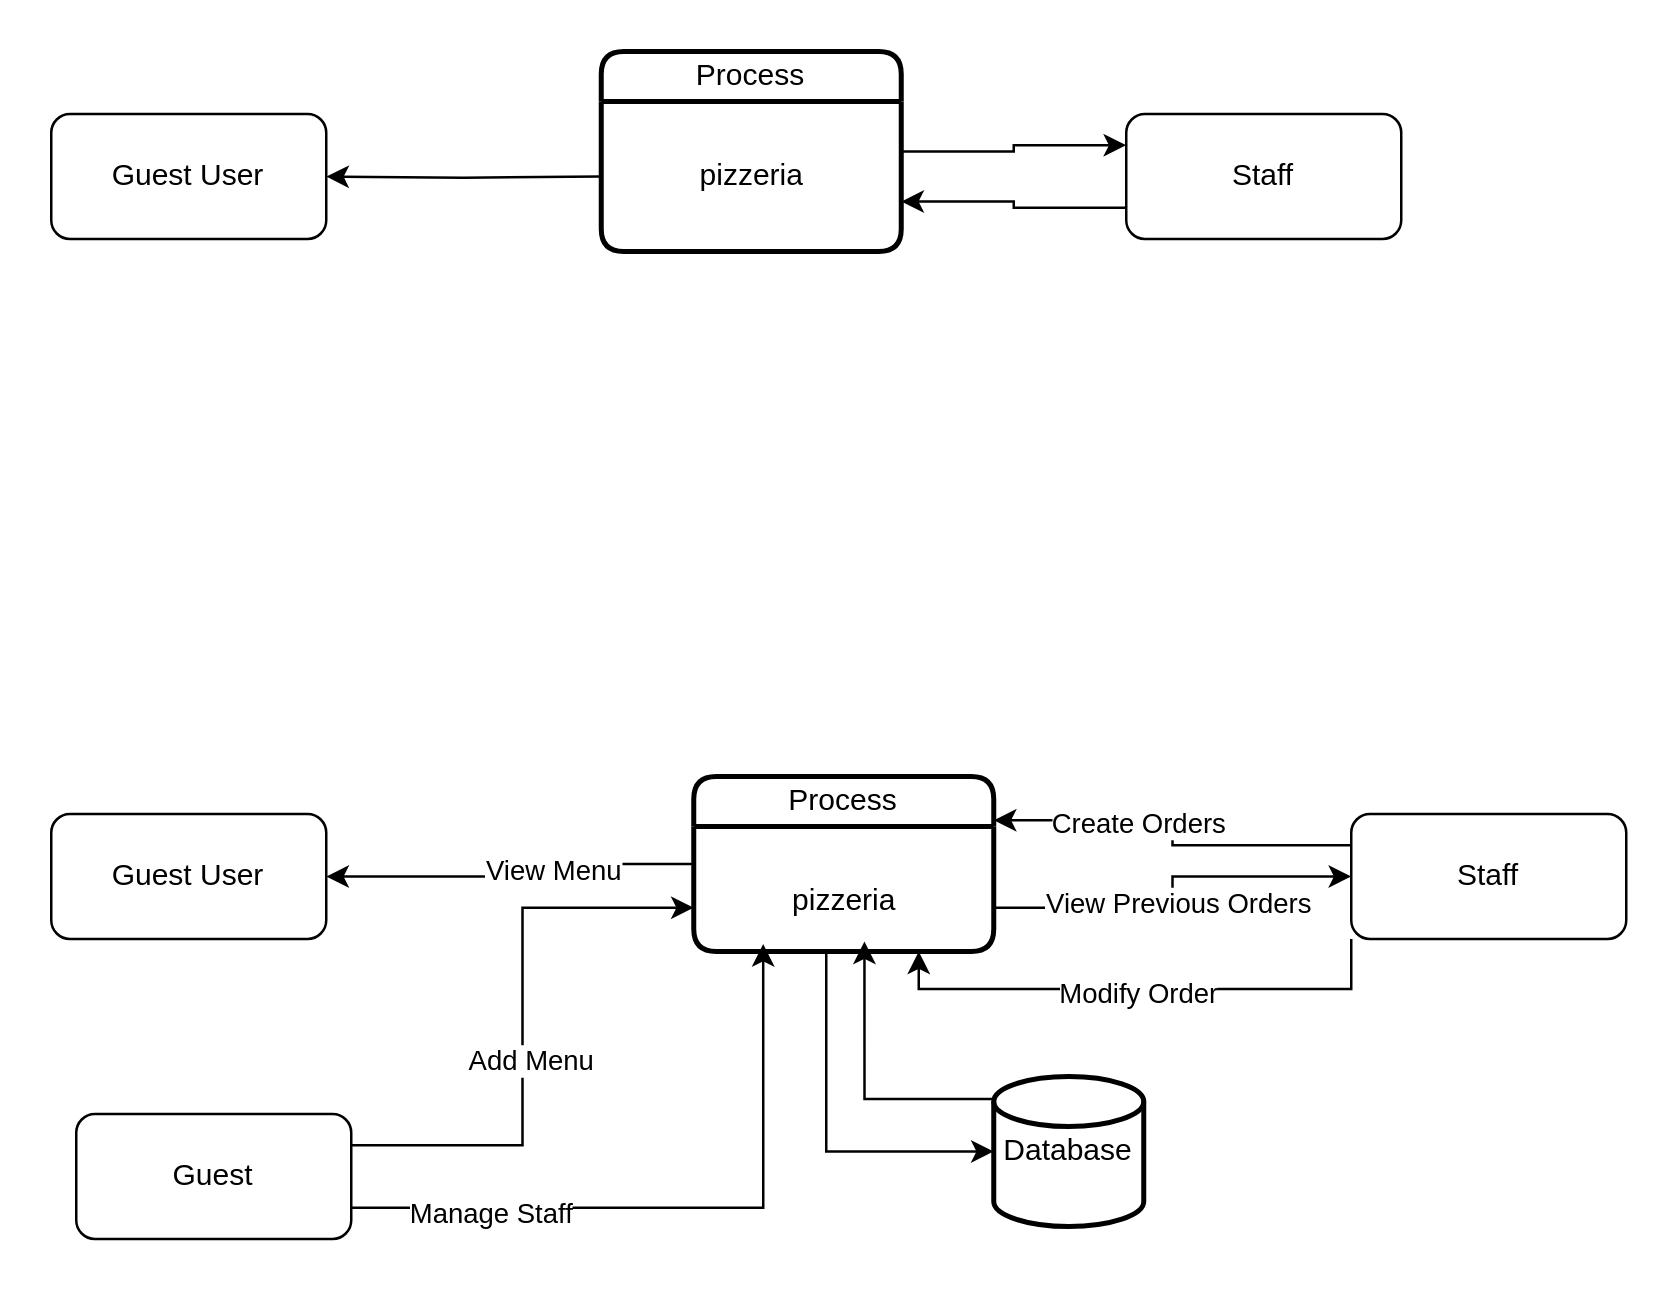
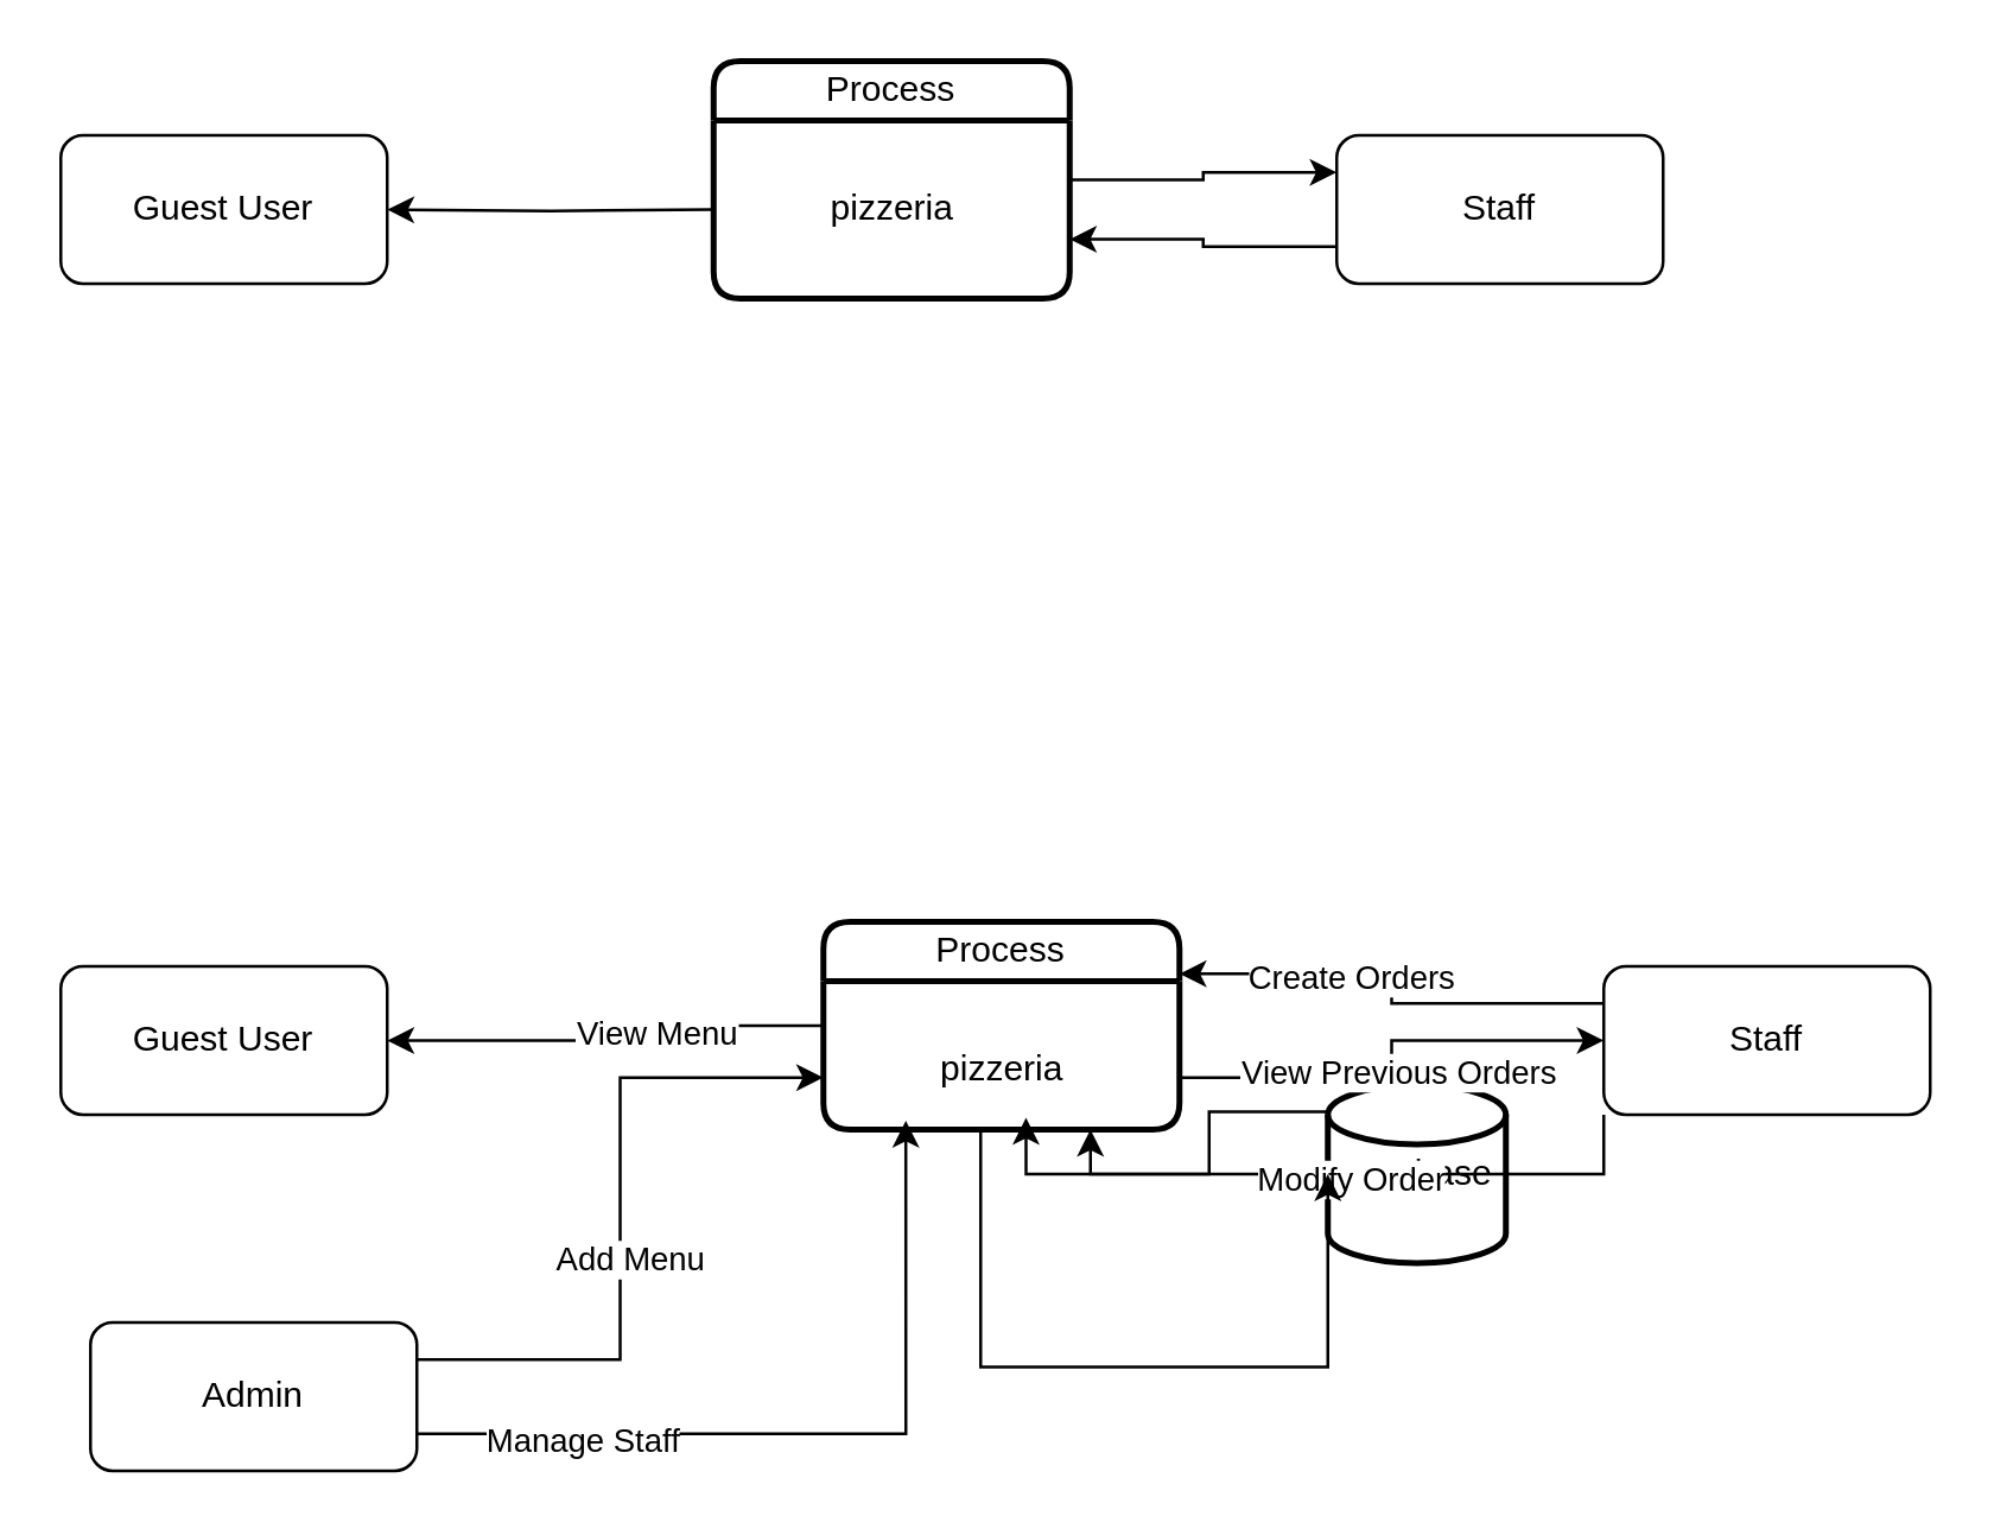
  <mxCell id="0" />
  <mxCell id="1" parent="0" />
  <mxCell id="2" value="Guest User" style="rounded=1;whiteSpace=wrap;html=1;" parent="1" vertex="1"><mxGeometry x="20" y="45" width="110" height="50" as="geometry" /></mxCell>
  <mxCell id="3" style="edgeStyle=orthogonalEdgeStyle;rounded=0;orthogonalLoop=1;jettySize=auto;html=1;exitX=0;exitY=0.75;exitDx=0;exitDy=0;entryX=1;entryY=0.75;entryDx=0;entryDy=0;" edge="1" parent="1" source="4" target="6"><mxGeometry relative="1" as="geometry" /></mxCell>
  <mxCell id="4" value="Staff" style="rounded=1;whiteSpace=wrap;html=1;" parent="1" vertex="1"><mxGeometry x="450" y="45" width="110" height="50" as="geometry" /></mxCell>
  <mxCell id="5" style="edgeStyle=orthogonalEdgeStyle;rounded=0;orthogonalLoop=1;jettySize=auto;html=1;exitX=1;exitY=0.5;exitDx=0;exitDy=0;entryX=0;entryY=0.25;entryDx=0;entryDy=0;" edge="1" parent="1" source="6" target="4"><mxGeometry relative="1" as="geometry" /></mxCell>
  <mxCell id="6" value="Process" style="swimlane;html=1;startSize=20;fontStyle=0;collapsible=0;horizontal=1;swimlaneLine=1;strokeWidth=2;swimlaneFillColor=#ffffff;whiteSpace=wrap;rounded=1;" parent="1" vertex="1"><mxGeometry x="240" y="20" width="120" height="80" as="geometry" /></mxCell>
  <mxCell id="7" value="pizzeria" style="text;html=1;align=center;verticalAlign=middle;resizable=0;points=[];autosize=1;strokeColor=none;fillColor=none;" parent="6" vertex="1"><mxGeometry x="30" y="35" width="60" height="30" as="geometry" /></mxCell>
- <mxCell id="8" value="Database" style="strokeWidth=2;html=1;shape=mxgraph.flowchart.database;whiteSpace=wrap;" vertex="1" parent="1"><mxGeometry x="397" y="430" width="60" height="60" as="geometry" /></mxCell>
+ <mxCell id="8" value="Database" style="strokeWidth=2;html=1;shape=mxgraph.flowchart.database;whiteSpace=wrap;" vertex="1" parent="1"><mxGeometry x="447" y="365" width="60" height="60" as="geometry" /></mxCell>
  <mxCell id="9" style="edgeStyle=orthogonalEdgeStyle;rounded=0;orthogonalLoop=1;jettySize=auto;html=1;" edge="1" parent="1" target="2"><mxGeometry relative="1" as="geometry"><mxPoint x="240" y="70" as="sourcePoint" /></mxGeometry></mxCell>
  <mxCell id="10" value="Guest User" style="rounded=1;whiteSpace=wrap;html=1;" vertex="1" parent="1"><mxGeometry x="20" y="325" width="110" height="50" as="geometry" /></mxCell>
  <mxCell id="11" style="edgeStyle=orthogonalEdgeStyle;rounded=0;orthogonalLoop=1;jettySize=auto;html=1;exitX=0;exitY=0.25;exitDx=0;exitDy=0;entryX=1;entryY=0.25;entryDx=0;entryDy=0;" edge="1" parent="1" source="15" target="20"><mxGeometry relative="1" as="geometry" /></mxCell>
  <mxCell id="12" value="Create Orders" style="edgeLabel;html=1;align=center;verticalAlign=middle;resizable=0;points=[];" vertex="1" connectable="0" parent="11"><mxGeometry x="0.255" y="1" relative="1" as="geometry"><mxPoint as="offset" /></mxGeometry></mxCell>
  <mxCell id="13" style="edgeStyle=orthogonalEdgeStyle;rounded=0;orthogonalLoop=1;jettySize=auto;html=1;exitX=0;exitY=1;exitDx=0;exitDy=0;entryX=0.75;entryY=1;entryDx=0;entryDy=0;" edge="1" parent="1" source="15" target="20"><mxGeometry relative="1" as="geometry" /></mxCell>
  <mxCell id="14" value="Modify Order" style="edgeLabel;html=1;align=center;verticalAlign=middle;resizable=0;points=[];" vertex="1" connectable="0" parent="13"><mxGeometry x="0.019" y="1" relative="1" as="geometry"><mxPoint as="offset" /></mxGeometry></mxCell>
  <mxCell id="15" value="Staff" style="rounded=1;whiteSpace=wrap;html=1;" vertex="1" parent="1"><mxGeometry x="540" y="325" width="110" height="50" as="geometry" /></mxCell>
  <mxCell id="16" style="edgeStyle=orthogonalEdgeStyle;rounded=0;orthogonalLoop=1;jettySize=auto;html=1;" edge="1" parent="1" source="20" target="10"><mxGeometry relative="1" as="geometry" /></mxCell>
  <mxCell id="17" value="View Menu" style="edgeLabel;html=1;align=center;verticalAlign=middle;resizable=0;points=[];" vertex="1" connectable="0" parent="16"><mxGeometry x="-0.25" y="2" relative="1" as="geometry"><mxPoint as="offset" /></mxGeometry></mxCell>
  <mxCell id="18" style="edgeStyle=orthogonalEdgeStyle;rounded=0;orthogonalLoop=1;jettySize=auto;html=1;exitX=1;exitY=0.75;exitDx=0;exitDy=0;" edge="1" parent="1" source="20" target="15"><mxGeometry relative="1" as="geometry" /></mxCell>
  <mxCell id="19" value="View Previous Orders" style="edgeLabel;html=1;align=center;verticalAlign=middle;resizable=0;points=[];" vertex="1" connectable="0" parent="18"><mxGeometry x="-0.563" y="-1" relative="1" as="geometry"><mxPoint x="39" y="-3" as="offset" /></mxGeometry></mxCell>
  <mxCell id="20" value="Process" style="swimlane;html=1;startSize=20;fontStyle=0;collapsible=0;horizontal=1;swimlaneLine=1;strokeWidth=2;swimlaneFillColor=#ffffff;whiteSpace=wrap;rounded=1;" vertex="1" parent="1"><mxGeometry x="277" y="310" width="120" height="70" as="geometry" /></mxCell>
  <mxCell id="21" value="pizzeria" style="text;html=1;align=center;verticalAlign=middle;resizable=0;points=[];autosize=1;strokeColor=none;fillColor=none;" vertex="1" parent="20"><mxGeometry x="30" y="35" width="60" height="30" as="geometry" /></mxCell>
  <mxCell id="22" style="edgeStyle=orthogonalEdgeStyle;rounded=0;orthogonalLoop=1;jettySize=auto;html=1;exitX=1;exitY=0.25;exitDx=0;exitDy=0;entryX=0;entryY=0.75;entryDx=0;entryDy=0;" edge="1" parent="1" source="24" target="20"><mxGeometry relative="1" as="geometry" /></mxCell>
  <mxCell id="23" value="Add Menu" style="edgeLabel;html=1;align=center;verticalAlign=middle;resizable=0;points=[];" vertex="1" connectable="0" parent="22"><mxGeometry x="-0.112" y="-2" relative="1" as="geometry"><mxPoint x="1" as="offset" /></mxGeometry></mxCell>
- <mxCell id="24" value="Guest" style="rounded=1;whiteSpace=wrap;html=1;" vertex="1" parent="1"><mxGeometry x="30" y="445" width="110" height="50" as="geometry" /></mxCell>
+ <mxCell id="24" value="Admin" style="rounded=1;whiteSpace=wrap;html=1;" vertex="1" parent="1"><mxGeometry x="30" y="445" width="110" height="50" as="geometry" /></mxCell>
  <mxCell id="25" style="edgeStyle=orthogonalEdgeStyle;rounded=0;orthogonalLoop=1;jettySize=auto;html=1;exitX=1;exitY=0.75;exitDx=0;exitDy=0;entryX=-0.037;entryY=1.067;entryDx=0;entryDy=0;entryPerimeter=0;" edge="1" parent="1" source="24" target="21"><mxGeometry relative="1" as="geometry" /></mxCell>
  <mxCell id="26" value="Manage Staff" style="edgeLabel;html=1;align=center;verticalAlign=middle;resizable=0;points=[];" vertex="1" connectable="0" parent="25"><mxGeometry x="-0.592" y="-1" relative="1" as="geometry"><mxPoint y="1" as="offset" /></mxGeometry></mxCell>
  <mxCell id="27" style="edgeStyle=orthogonalEdgeStyle;rounded=0;orthogonalLoop=1;jettySize=auto;html=1;exitX=0;exitY=0.15;exitDx=0;exitDy=0;exitPerimeter=0;entryX=0.638;entryY=1.033;entryDx=0;entryDy=0;entryPerimeter=0;" edge="1" parent="1" source="8" target="21"><mxGeometry relative="1" as="geometry" /></mxCell>
  <mxCell id="28" style="edgeStyle=orthogonalEdgeStyle;rounded=0;orthogonalLoop=1;jettySize=auto;html=1;exitX=0.25;exitY=1;exitDx=0;exitDy=0;entryX=0;entryY=0.5;entryDx=0;entryDy=0;entryPerimeter=0;" edge="1" parent="1" source="20" target="8"><mxGeometry relative="1" as="geometry"><mxPoint x="380" y="470" as="targetPoint" /><Array as="points"><mxPoint x="330" y="380" /><mxPoint x="330" y="460" /></Array></mxGeometry></mxCell>
